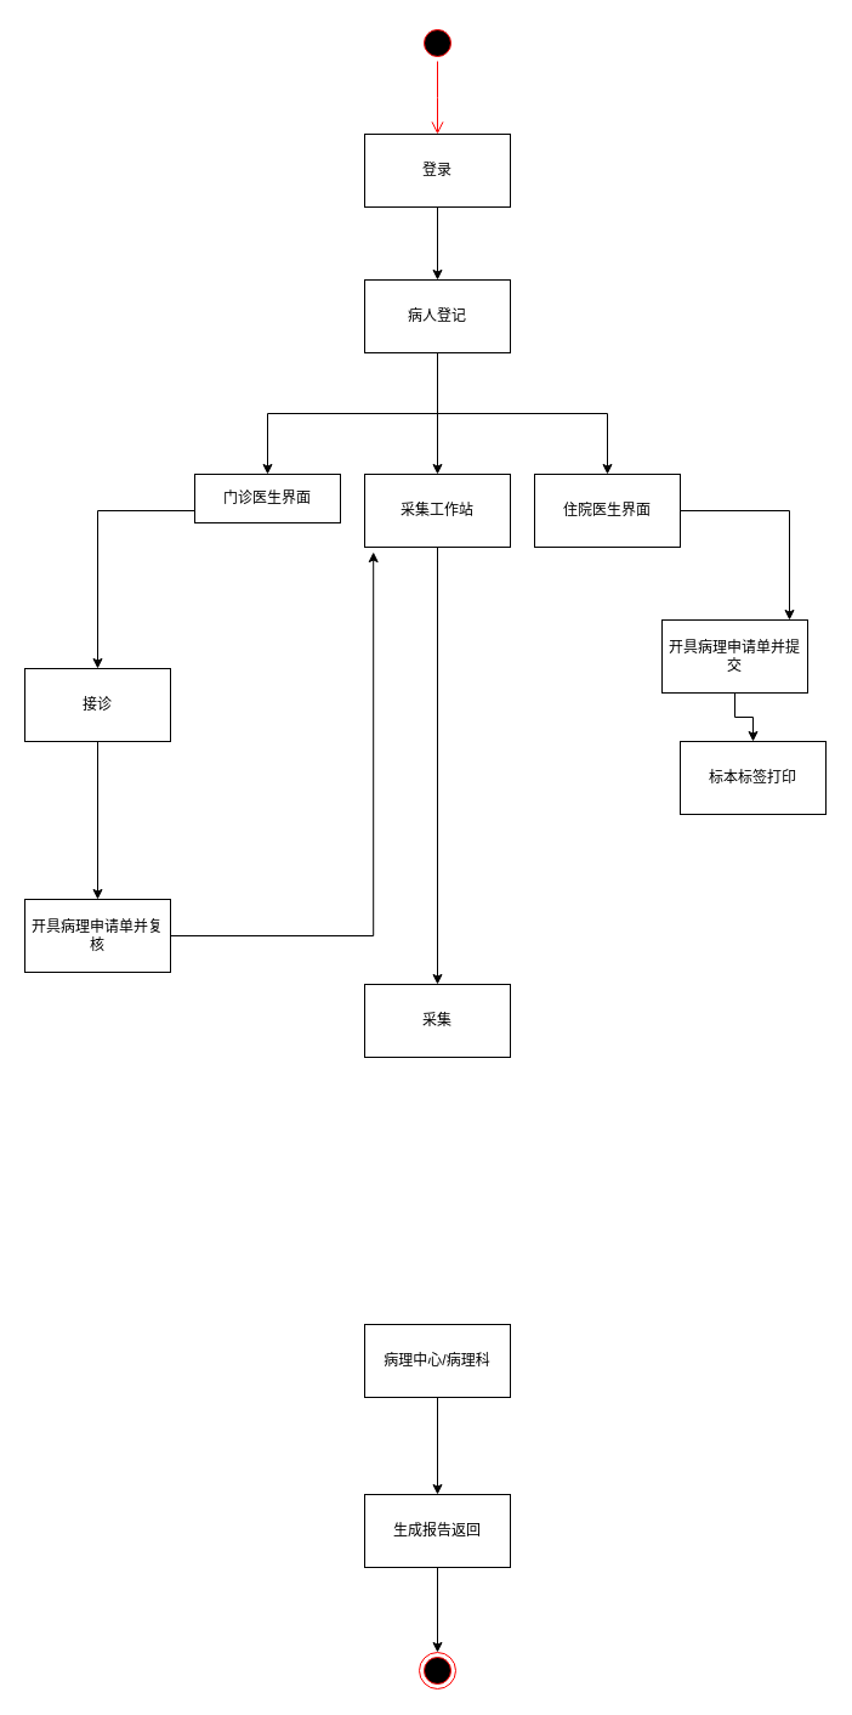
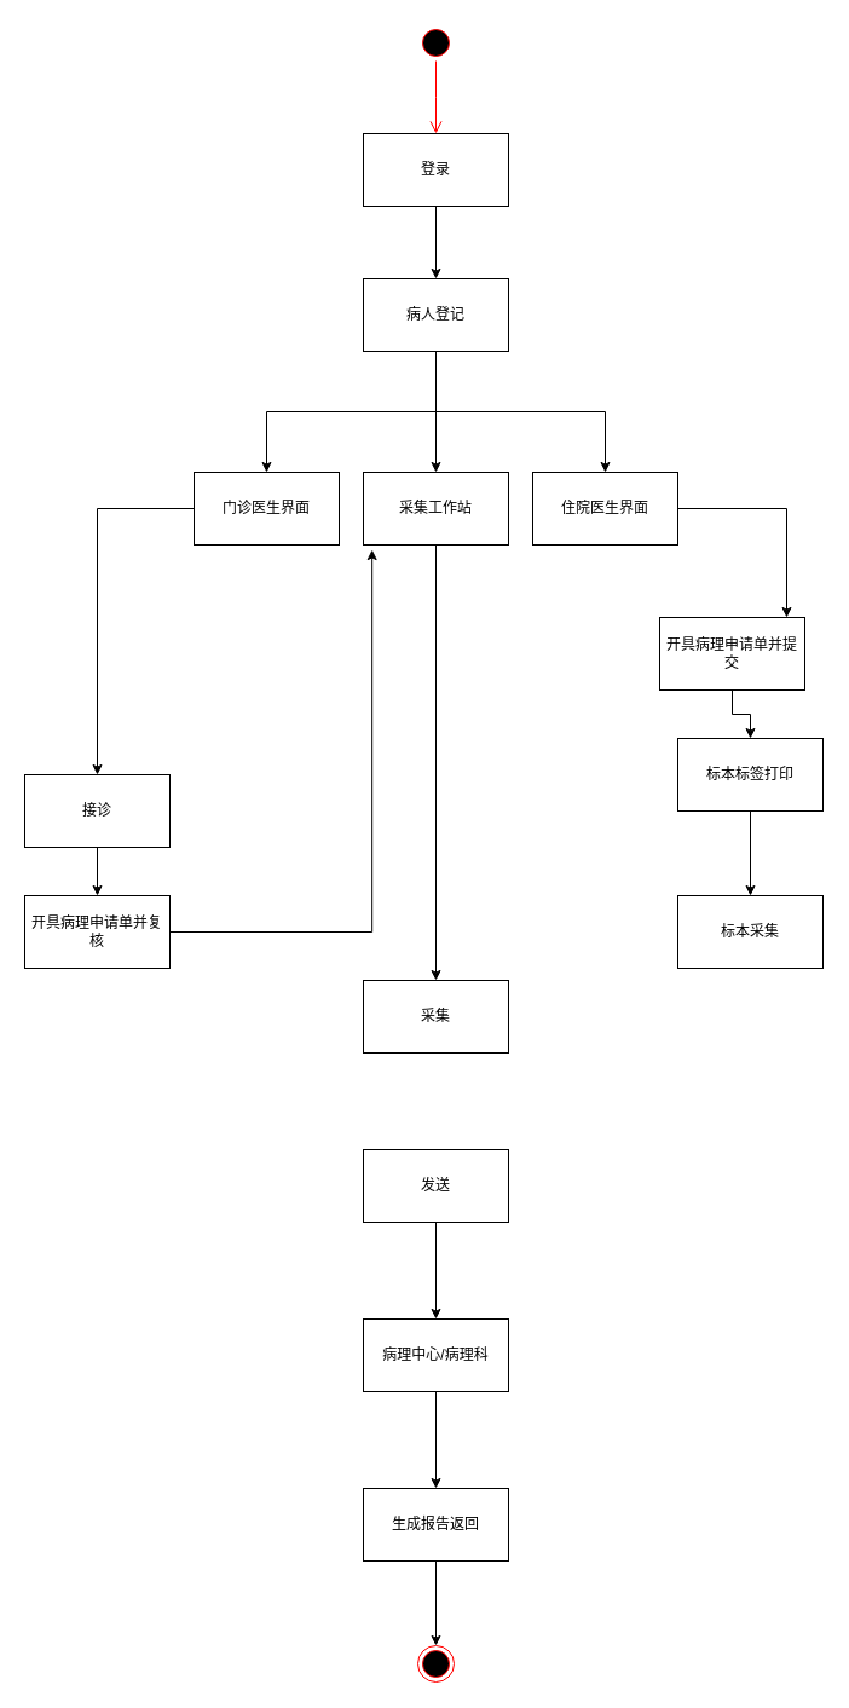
  <mxCell id="0" />
  <mxCell id="1" parent="0" />
  <mxCell id="2" style="edgeStyle=orthogonalEdgeStyle;rounded=0;orthogonalLoop=1;jettySize=auto;html=1;exitX=0.5;exitY=1;exitDx=0;exitDy=0;" edge="1" parent="1" source="3" target="4"><mxGeometry relative="1" as="geometry"><mxPoint x="360" y="260" as="targetPoint" /></mxGeometry></mxCell>
  <mxCell id="3" value="登录" style="rounded=0;whiteSpace=wrap;html=1;fontStyle=0" vertex="1" parent="1"><mxGeometry x="300" y="110" width="120" height="60" as="geometry" /></mxCell>
  <mxCell id="4" value="病人登记" style="rounded=0;whiteSpace=wrap;html=1;" vertex="1" parent="1"><mxGeometry x="300" y="230" width="120" height="60" as="geometry" /></mxCell>
  <mxCell id="5" value="" style="endArrow=none;html=1;rounded=0;" edge="1" parent="1"><mxGeometry width="50" height="50" relative="1" as="geometry"><mxPoint x="220" y="340" as="sourcePoint" /><mxPoint x="500" y="340" as="targetPoint" /></mxGeometry></mxCell>
  <mxCell id="6" value="" style="endArrow=classic;html=1;rounded=0;" edge="1" parent="1" target="14"><mxGeometry width="50" height="50" relative="1" as="geometry"><mxPoint x="500" y="340" as="sourcePoint" /><mxPoint x="500" y="420" as="targetPoint" /></mxGeometry></mxCell>
  <mxCell id="7" value="" style="endArrow=classic;html=1;rounded=0;exitX=0.5;exitY=1;exitDx=0;exitDy=0;" edge="1" parent="1" source="4" target="19"><mxGeometry width="50" height="50" relative="1" as="geometry"><mxPoint x="359.5" y="340" as="sourcePoint" /><mxPoint x="360" y="390" as="targetPoint" /></mxGeometry></mxCell>
  <mxCell id="8" value="" style="endArrow=classic;html=1;rounded=0;" edge="1" parent="1" target="12"><mxGeometry width="50" height="50" relative="1" as="geometry"><mxPoint x="220" y="340" as="sourcePoint" /><mxPoint x="220" y="420" as="targetPoint" /></mxGeometry></mxCell>
  <mxCell id="9" value="" style="ellipse;html=1;shape=startState;fillColor=#000000;strokeColor=#ff0000;" vertex="1" parent="1"><mxGeometry x="345" y="20" width="30" height="30" as="geometry" /></mxCell>
  <mxCell id="10" value="" style="edgeStyle=orthogonalEdgeStyle;html=1;verticalAlign=bottom;endArrow=open;endSize=8;strokeColor=#ff0000;rounded=0;" edge="1" source="9" parent="1"><mxGeometry relative="1" as="geometry"><mxPoint x="360" y="110" as="targetPoint" /></mxGeometry></mxCell>
  <mxCell id="11" value="" style="edgeStyle=orthogonalEdgeStyle;rounded=0;orthogonalLoop=1;jettySize=auto;html=1;" edge="1" parent="1" source="12" target="16"><mxGeometry relative="1" as="geometry"><Array as="points"><mxPoint x="80" y="420" /></Array></mxGeometry></mxCell>
- <mxCell id="12" value="门诊医生界面" style="rounded=0;whiteSpace=wrap;html=1;" vertex="1" parent="1"><mxGeometry x="160" y="390" width="120" height="40" as="geometry" /></mxCell>
+ <mxCell id="12" value="门诊医生界面" style="rounded=0;whiteSpace=wrap;html=1;" vertex="1" parent="1"><mxGeometry x="160" y="390" width="120" height="60" as="geometry" /></mxCell>
  <mxCell id="13" value="" style="edgeStyle=orthogonalEdgeStyle;rounded=0;orthogonalLoop=1;jettySize=auto;html=1;" edge="1" parent="1" source="14" target="22"><mxGeometry relative="1" as="geometry"><Array as="points"><mxPoint x="650" y="420" /><mxPoint x="650" y="560" /></Array></mxGeometry></mxCell>
  <mxCell id="14" value="住院医生界面" style="rounded=0;whiteSpace=wrap;html=1;" vertex="1" parent="1"><mxGeometry x="440" y="390" width="120" height="60" as="geometry" /></mxCell>
  <mxCell id="15" value="" style="edgeStyle=orthogonalEdgeStyle;rounded=0;orthogonalLoop=1;jettySize=auto;html=1;" edge="1" parent="1" source="16" target="17"><mxGeometry relative="1" as="geometry" /></mxCell>
- <mxCell id="16" value="接诊" style="whiteSpace=wrap;html=1;rounded=0;" vertex="1" parent="1"><mxGeometry x="20" y="550" width="120" height="60" as="geometry" /></mxCell>
+ <mxCell id="16" value="接诊" style="whiteSpace=wrap;html=1;rounded=0;" vertex="1" parent="1"><mxGeometry x="20" y="640" width="120" height="60" as="geometry" /></mxCell>
  <mxCell id="17" value="开具病理申请单并复核" style="whiteSpace=wrap;html=1;rounded=0;" vertex="1" parent="1"><mxGeometry x="20" y="740" width="120" height="60" as="geometry" /></mxCell>
  <mxCell id="18" value="" style="edgeStyle=orthogonalEdgeStyle;rounded=0;orthogonalLoop=1;jettySize=auto;html=1;" edge="1" parent="1" source="19" target="26"><mxGeometry relative="1" as="geometry" /></mxCell>
  <mxCell id="19" value="采集工作站" style="rounded=0;whiteSpace=wrap;html=1;" vertex="1" parent="1"><mxGeometry x="300" y="390" width="120" height="60" as="geometry" /></mxCell>
  <mxCell id="20" style="edgeStyle=orthogonalEdgeStyle;rounded=0;orthogonalLoop=1;jettySize=auto;html=1;entryX=0.06;entryY=1.067;entryDx=0;entryDy=0;entryPerimeter=0;" edge="1" parent="1" source="17" target="19"><mxGeometry relative="1" as="geometry" /></mxCell>
  <mxCell id="21" value="" style="edgeStyle=orthogonalEdgeStyle;rounded=0;orthogonalLoop=1;jettySize=auto;html=1;" edge="1" parent="1" source="22" target="24"><mxGeometry relative="1" as="geometry" /></mxCell>
  <mxCell id="22" value="开具病理申请单并提交" style="rounded=0;whiteSpace=wrap;html=1;" vertex="1" parent="1"><mxGeometry x="545" y="510" width="120" height="60" as="geometry" /></mxCell>
+ <mxCell id="23" value="" style="edgeStyle=orthogonalEdgeStyle;rounded=0;orthogonalLoop=1;jettySize=auto;html=1;" edge="1" parent="1" source="24" target="25"><mxGeometry relative="1" as="geometry" /></mxCell>
  <mxCell id="24" value="标本标签打印" style="rounded=0;whiteSpace=wrap;html=1;" vertex="1" parent="1"><mxGeometry x="560" y="610" width="120" height="60" as="geometry" /></mxCell>
+ <mxCell id="25" value="标本采集" style="rounded=0;whiteSpace=wrap;html=1;" vertex="1" parent="1"><mxGeometry x="560" y="740" width="120" height="60" as="geometry" /></mxCell>
  <mxCell id="26" value="采集" style="rounded=0;whiteSpace=wrap;html=1;" vertex="1" parent="1"><mxGeometry x="300" y="810" width="120" height="60" as="geometry" /></mxCell>
+ <mxCell id="27" value="" style="edgeStyle=orthogonalEdgeStyle;rounded=0;orthogonalLoop=1;jettySize=auto;html=1;" edge="1" parent="1" source="28" target="30"><mxGeometry relative="1" as="geometry" /></mxCell>
+ <mxCell id="28" value="发送" style="rounded=0;whiteSpace=wrap;html=1;" vertex="1" parent="1"><mxGeometry x="300" y="950" width="120" height="60" as="geometry" /></mxCell>
  <mxCell id="29" value="" style="edgeStyle=orthogonalEdgeStyle;rounded=0;orthogonalLoop=1;jettySize=auto;html=1;" edge="1" parent="1" source="30" target="32"><mxGeometry relative="1" as="geometry" /></mxCell>
  <mxCell id="30" value="病理中心/病理科" style="rounded=0;whiteSpace=wrap;html=1;" vertex="1" parent="1"><mxGeometry x="300" y="1090" width="120" height="60" as="geometry" /></mxCell>
  <mxCell id="31" style="edgeStyle=orthogonalEdgeStyle;rounded=0;orthogonalLoop=1;jettySize=auto;html=1;exitX=0.5;exitY=1;exitDx=0;exitDy=0;entryX=0.5;entryY=0;entryDx=0;entryDy=0;" edge="1" parent="1" source="32" target="33"><mxGeometry relative="1" as="geometry" /></mxCell>
  <mxCell id="32" value="生成报告返回" style="rounded=0;whiteSpace=wrap;html=1;" vertex="1" parent="1"><mxGeometry x="300" y="1230" width="120" height="60" as="geometry" /></mxCell>
  <mxCell id="33" value="" style="ellipse;html=1;shape=endState;fillColor=#000000;strokeColor=#ff0000;" vertex="1" parent="1"><mxGeometry x="345" y="1360" width="30" height="30" as="geometry" /></mxCell>
